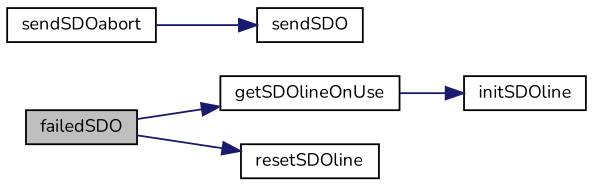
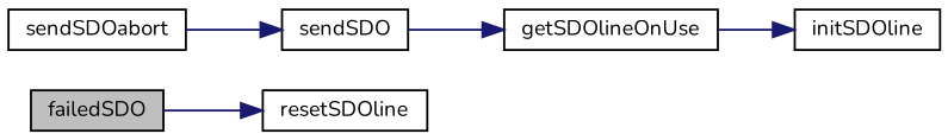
  digraph {
    fontname=Nunito
    rankdir=LR
    node [color=black fillcolor=white fontname=Nunito fontsize=10 shape=record style=filled]
    edge [color=midnightblue fontname=Nunito fontsize=10 labelfontname=FreeSans labelfontsize=10 style=solid]
    n1 [fillcolor=grey75 fontcolor=black height=0.2 label=failedSDO width=0.4]
    n2 [height=0.2 label=getSDOlineOnUse width=0.4]
    n3 [height=0.2 label=resetSDOline width=0.4]
    n4 [height=0.2 label=initSDOline width=0.4]
    n5 [height=0.2 label=sendSDOabort width=0.4]
    n6 [height=0.2 label=sendSDO width=0.4]
-   n1 -> n2
+   n6 -> n2
    n1 -> n3
    n2 -> n4
    n5 -> n6
  }
